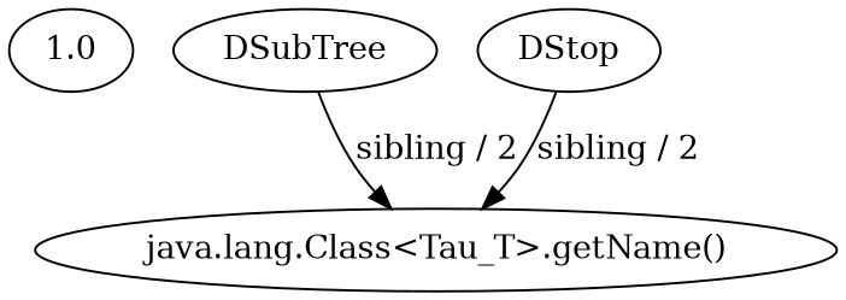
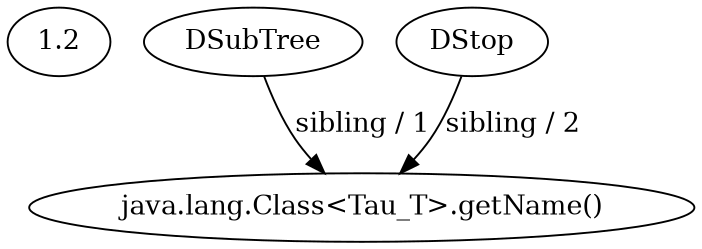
  digraph {
    edge [constraint=true direction=LR]
-   n1 [label=1.0]
+   n1 [label=1.2]
    n2 [label=DSubTree]
    n3 [label="java.lang.Class<Tau_T>.getName()"]
    n4 [label=DStop]
-   n2 -> n3 [label="sibling / 2"]
+   n2 -> n3 [label="sibling / 1"]
    n4 -> n3 [label="sibling / 2"]
  }
